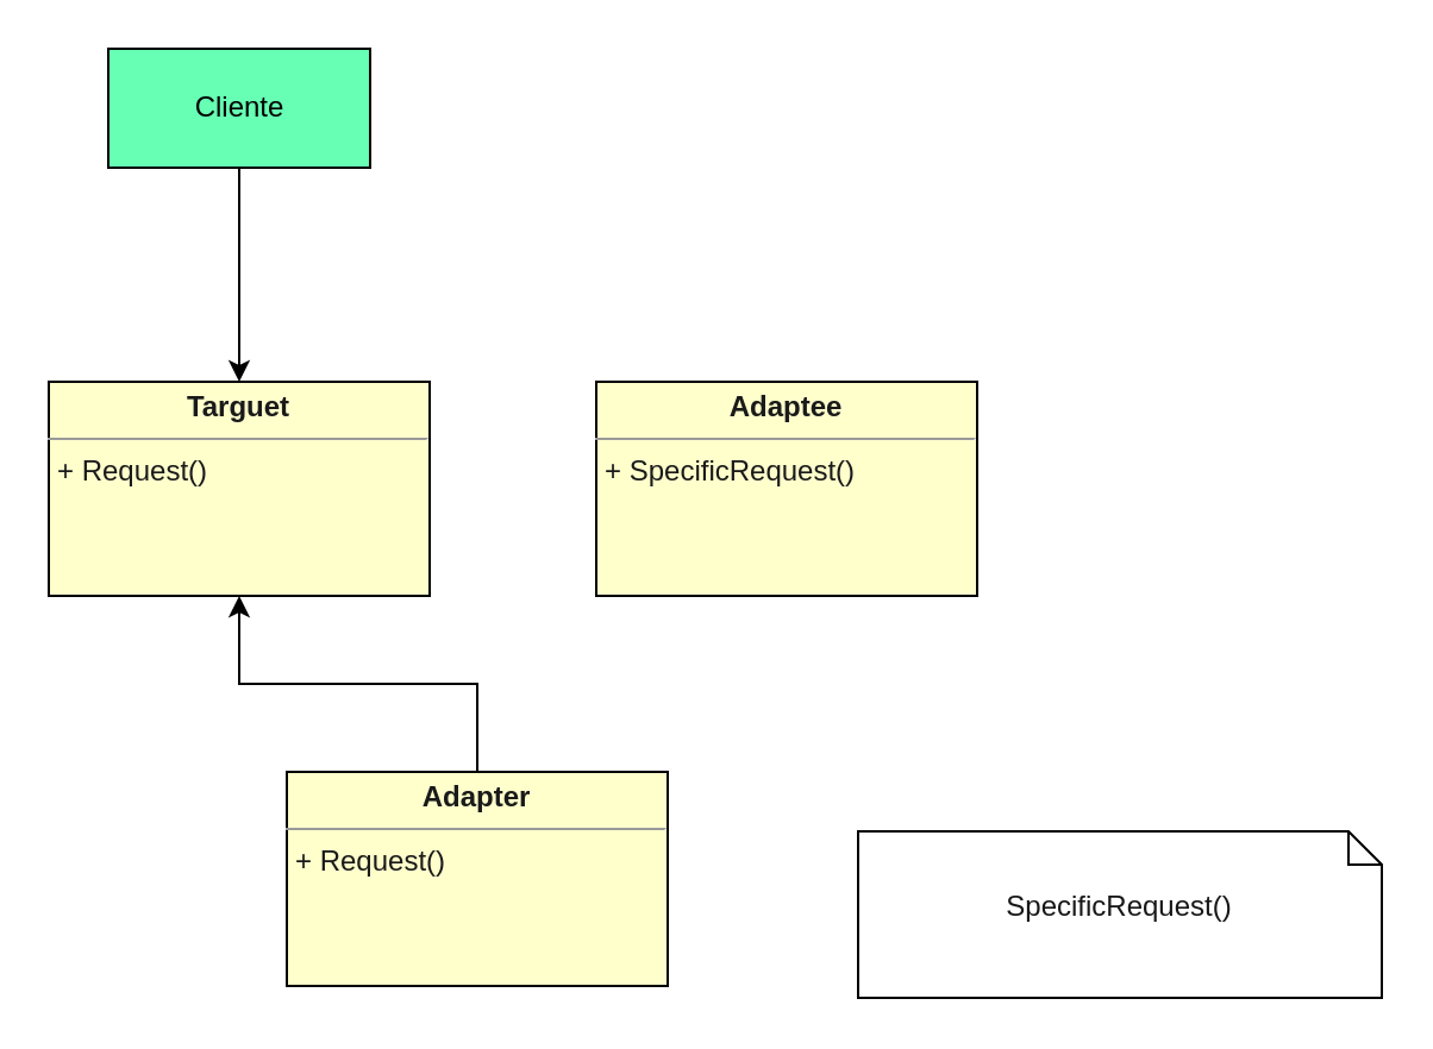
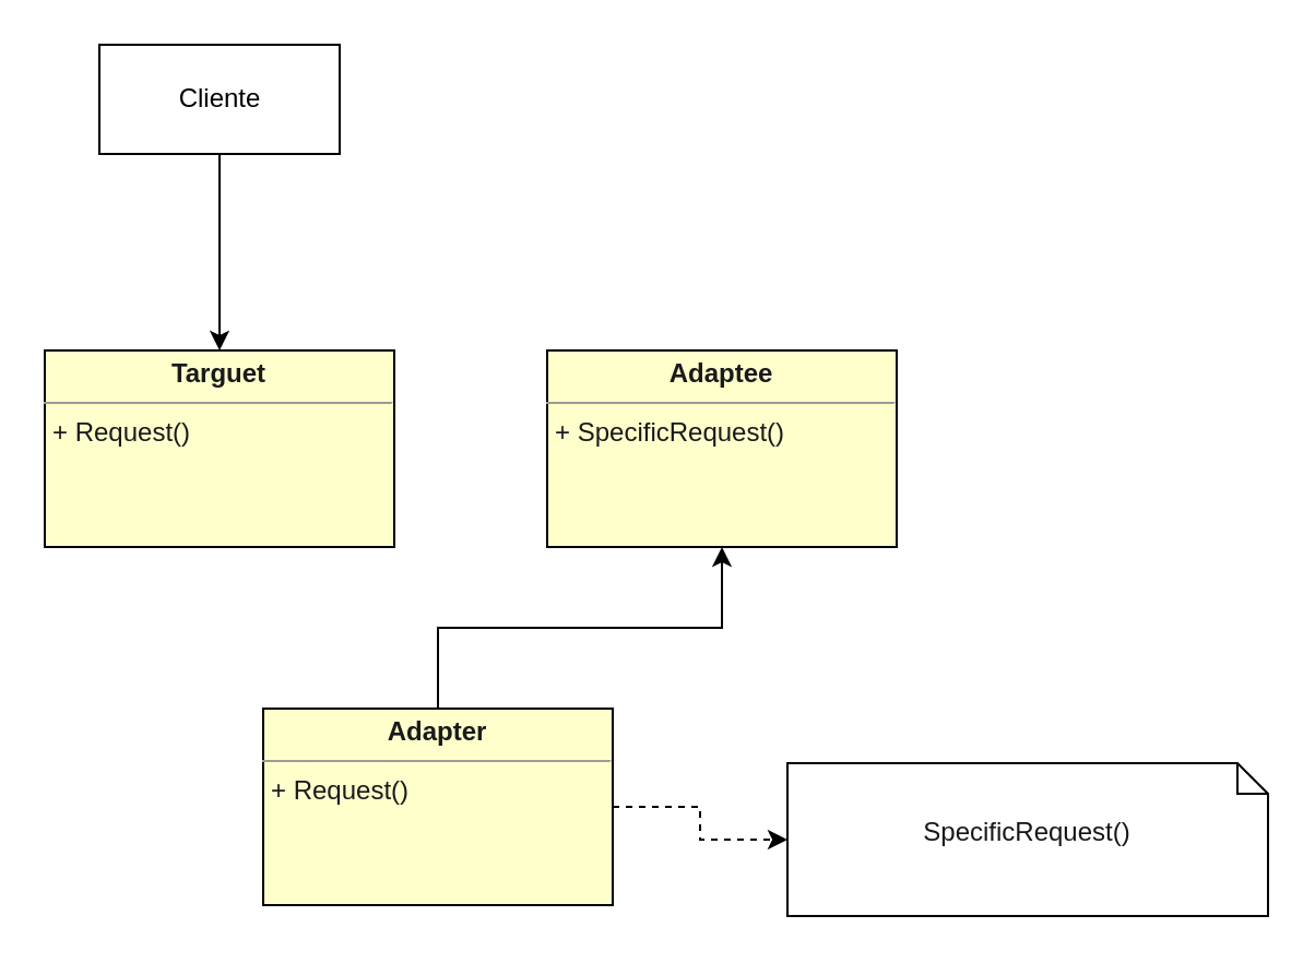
  <mxCell id="0" />
  <mxCell id="1" parent="0" />
- <mxCell id="2" style="edgeStyle=orthogonalEdgeStyle;rounded=0;orthogonalLoop=1;jettySize=auto;html=1;fontColor=#000000;" edge="1" parent="1" source="4" target="7"><mxGeometry relative="1" as="geometry" /></mxCell>
+ <mxCell id="2" style="edgeStyle=orthogonalEdgeStyle;rounded=0;orthogonalLoop=1;jettySize=auto;html=1;entryX=0.5;entryY=1;entryDx=0;entryDy=0;fontColor=#000000;" edge="1" parent="1" source="4" target="8"><mxGeometry relative="1" as="geometry" /></mxCell>
+ <mxCell id="3" style="edgeStyle=orthogonalEdgeStyle;rounded=0;orthogonalLoop=1;jettySize=auto;html=1;fontColor=#000000;dashed=1;" edge="1" parent="1" source="4" target="9"><mxGeometry relative="1" as="geometry" /></mxCell>
  <mxCell id="4" value="&lt;p style=&quot;margin: 0px ; margin-top: 4px ; text-align: center&quot;&gt;&lt;b&gt;Adapter&lt;/b&gt;&lt;/p&gt;&lt;hr size=&quot;1&quot;&gt;&lt;p style=&quot;margin: 0px ; margin-left: 4px&quot;&gt;&lt;/p&gt;&lt;p style=&quot;margin: 0px ; margin-left: 4px&quot;&gt;+ Request()&lt;/p&gt;" style="verticalAlign=top;align=left;overflow=fill;fontSize=12;fontFamily=Helvetica;html=1;fillColor=#FFFFCC;fontColor=#1A1A1A;" vertex="1" parent="1"><mxGeometry x="120" y="324" width="160" height="90" as="geometry" /></mxCell>
  <mxCell id="5" style="edgeStyle=orthogonalEdgeStyle;rounded=0;orthogonalLoop=1;jettySize=auto;html=1;entryX=0.5;entryY=0;entryDx=0;entryDy=0;fontColor=#000000;" edge="1" parent="1" source="6" target="7"><mxGeometry relative="1" as="geometry" /></mxCell>
- <mxCell id="6" value="Cliente" style="html=1;fillColor=#66FFB3;fontColor=#000000;" vertex="1" parent="1"><mxGeometry x="45" y="20" width="110" height="50" as="geometry" /></mxCell>
+ <mxCell id="6" value="Cliente" style="html=1;fillColor=#ffffff;fontColor=#000000;" vertex="1" parent="1"><mxGeometry x="45" y="20" width="110" height="50" as="geometry" /></mxCell>
  <mxCell id="7" value="&lt;p style=&quot;margin: 0px ; margin-top: 4px ; text-align: center&quot;&gt;&lt;b&gt;Targuet&lt;/b&gt;&lt;/p&gt;&lt;hr size=&quot;1&quot;&gt;&lt;p style=&quot;margin: 0px ; margin-left: 4px&quot;&gt;&lt;/p&gt;&lt;p style=&quot;margin: 0px ; margin-left: 4px&quot;&gt;+ Request()&lt;/p&gt;" style="verticalAlign=top;align=left;overflow=fill;fontSize=12;fontFamily=Helvetica;html=1;fillColor=#FFFFCC;fontColor=#1A1A1A;" vertex="1" parent="1"><mxGeometry x="20" y="160" width="160" height="90" as="geometry" /></mxCell>
  <mxCell id="8" value="&lt;p style=&quot;margin: 0px ; margin-top: 4px ; text-align: center&quot;&gt;&lt;b&gt;Adaptee&lt;/b&gt;&lt;/p&gt;&lt;hr size=&quot;1&quot;&gt;&lt;p style=&quot;margin: 0px ; margin-left: 4px&quot;&gt;&lt;/p&gt;&lt;p style=&quot;margin: 0px ; margin-left: 4px&quot;&gt;+ SpecificRequest()&lt;/p&gt;" style="verticalAlign=top;align=left;overflow=fill;fontSize=12;fontFamily=Helvetica;html=1;fillColor=#FFFFCC;fontColor=#1A1A1A;" vertex="1" parent="1"><mxGeometry x="250" y="160" width="160" height="90" as="geometry" /></mxCell>
  <mxCell id="9" value="SpecificRequest()" style="shape=note;whiteSpace=wrap;html=1;size=14;verticalAlign=middle;align=center;spacingTop=-6;fillColor=#FFFFFF;fontColor=#171717;" vertex="1" parent="1"><mxGeometry x="360" y="349" width="220" height="70" as="geometry" /></mxCell>
